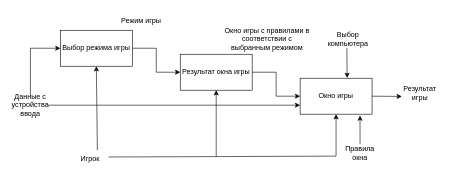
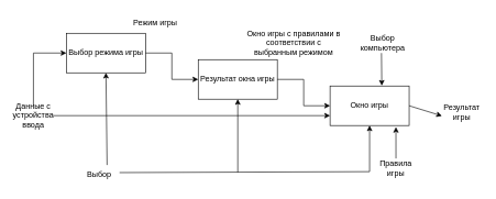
  <mxCell id="0" />
  <mxCell id="1" parent="0" />
  <mxCell id="2" value="Окно игры" style="rounded=0;whiteSpace=wrap;html=1;" vertex="1" parent="1"><mxGeometry x="500" y="130" width="120" height="60" as="geometry" /></mxCell>
  <mxCell id="3" value="Результат окна игры" style="rounded=0;whiteSpace=wrap;html=1;" vertex="1" parent="1"><mxGeometry x="300" y="90" width="120" height="60" as="geometry" /></mxCell>
  <mxCell id="4" value="Выбор режима игры" style="rounded=0;whiteSpace=wrap;html=1;" vertex="1" parent="1"><mxGeometry x="100" y="50" width="120" height="60" as="geometry" /></mxCell>
- <mxCell id="5" value="Результат игры" style="text;html=1;align=center;verticalAlign=middle;whiteSpace=wrap;rounded=0;" vertex="1" parent="1"><mxGeometry x="670" y="140" width="60" height="30" as="geometry" /></mxCell>
+ <mxCell id="5" value="Результат игры" style="text;html=1;align=center;verticalAlign=middle;whiteSpace=wrap;rounded=0;" vertex="1" parent="1"><mxGeometry x="670" y="155" width="60" height="30" as="geometry" /></mxCell>
  <mxCell id="6" value="" style="endArrow=classic;html=1;rounded=0;exitX=1;exitY=0.5;exitDx=0;exitDy=0;entryX=-0.005;entryY=0.68;entryDx=0;entryDy=0;entryPerimeter=0;" edge="1" parent="1" source="2" target="5"><mxGeometry width="50" height="50" relative="1" as="geometry"><mxPoint x="660" y="240" as="sourcePoint" /><mxPoint x="710" y="190" as="targetPoint" /></mxGeometry></mxCell>
- <mxCell id="7" value="Игрок" style="text;html=1;align=center;verticalAlign=middle;whiteSpace=wrap;rounded=0;" vertex="1" parent="1"><mxGeometry x="120" y="250" width="60" height="30" as="geometry" /></mxCell>
+ <mxCell id="7" value="Выбор" style="text;html=1;align=center;verticalAlign=middle;whiteSpace=wrap;rounded=0;" vertex="1" parent="1"><mxGeometry x="120" y="250" width="60" height="30" as="geometry" /></mxCell>
  <mxCell id="8" value="" style="endArrow=classic;html=1;rounded=0;exitX=1;exitY=0.5;exitDx=0;exitDy=0;entryX=0;entryY=0.5;entryDx=0;entryDy=0;" edge="1" parent="1" source="3" target="2"><mxGeometry width="50" height="50" relative="1" as="geometry"><mxPoint x="430" y="280" as="sourcePoint" /><mxPoint x="480" y="230" as="targetPoint" /><Array as="points"><mxPoint x="460" y="120" /><mxPoint x="460" y="160" /></Array></mxGeometry></mxCell>
  <mxCell id="9" value="" style="endArrow=classic;html=1;rounded=0;exitX=1;exitY=0.5;exitDx=0;exitDy=0;entryX=0;entryY=0.5;entryDx=0;entryDy=0;" edge="1" parent="1" source="4" target="3"><mxGeometry width="50" height="50" relative="1" as="geometry"><mxPoint x="300" y="230" as="sourcePoint" /><mxPoint x="350" y="180" as="targetPoint" /><Array as="points"><mxPoint x="260" y="80" /><mxPoint x="260" y="120" /></Array></mxGeometry></mxCell>
  <mxCell id="10" value="Режим игры" style="text;html=1;align=center;verticalAlign=middle;whiteSpace=wrap;rounded=0;" vertex="1" parent="1"><mxGeometry x="200" y="20" width="70" height="30" as="geometry" /></mxCell>
  <mxCell id="11" value="Окно игры с правилами в соответствии с выбранным режимом" style="text;html=1;align=center;verticalAlign=middle;whiteSpace=wrap;rounded=0;" vertex="1" parent="1"><mxGeometry x="370" y="50" width="150" height="30" as="geometry" /></mxCell>
  <mxCell id="12" value="" style="endArrow=classic;html=1;rounded=0;entryX=0.654;entryY=-0.008;entryDx=0;entryDy=0;entryPerimeter=0;" edge="1" parent="1" target="2"><mxGeometry width="50" height="50" relative="1" as="geometry"><mxPoint x="578" y="80" as="sourcePoint" /><mxPoint x="580" y="210" as="targetPoint" /></mxGeometry></mxCell>
  <mxCell id="13" value="Выбор компьютера" style="text;html=1;align=center;verticalAlign=middle;whiteSpace=wrap;rounded=0;" vertex="1" parent="1"><mxGeometry x="550" y="50" width="60" height="30" as="geometry" /></mxCell>
  <mxCell id="14" value="Данные с устройства ввода" style="text;html=1;align=center;verticalAlign=middle;whiteSpace=wrap;rounded=0;" vertex="1" parent="1"><mxGeometry x="20" y="160" width="60" height="30" as="geometry" /></mxCell>
  <mxCell id="15" value="" style="endArrow=classic;html=1;rounded=0;entryX=0;entryY=0.5;entryDx=0;entryDy=0;exitX=0.5;exitY=0;exitDx=0;exitDy=0;" edge="1" parent="1" source="14" target="4"><mxGeometry width="50" height="50" relative="1" as="geometry"><mxPoint x="10" y="290" as="sourcePoint" /><mxPoint x="60" y="240" as="targetPoint" /><Array as="points"><mxPoint x="50" y="80" /></Array></mxGeometry></mxCell>
  <mxCell id="16" value="" style="endArrow=classic;html=1;rounded=0;exitX=1.01;exitY=0.381;exitDx=0;exitDy=0;entryX=0.5;entryY=1;entryDx=0;entryDy=0;exitPerimeter=0;" edge="1" parent="1" source="7" target="2"><mxGeometry width="50" height="50" relative="1" as="geometry"><mxPoint x="260" y="300" as="sourcePoint" /><mxPoint x="310" y="250" as="targetPoint" /><Array as="points"><mxPoint x="560" y="260" /></Array></mxGeometry></mxCell>
  <mxCell id="17" value="" style="endArrow=classic;html=1;rounded=0;entryX=0.5;entryY=1;entryDx=0;entryDy=0;" edge="1" parent="1" target="3"><mxGeometry width="50" height="50" relative="1" as="geometry"><mxPoint x="360" y="261" as="sourcePoint" /><mxPoint x="400" y="300" as="targetPoint" /></mxGeometry></mxCell>
  <mxCell id="18" value="" style="endArrow=classic;html=1;rounded=0;entryX=0.5;entryY=1;entryDx=0;entryDy=0;exitX=0.695;exitY=0;exitDx=0;exitDy=0;exitPerimeter=0;" edge="1" parent="1" source="7" target="4"><mxGeometry width="50" height="50" relative="1" as="geometry"><mxPoint x="180" y="350" as="sourcePoint" /><mxPoint x="230" y="300" as="targetPoint" /></mxGeometry></mxCell>
  <mxCell id="19" value="" style="endArrow=classic;html=1;rounded=0;exitX=1;exitY=0.5;exitDx=0;exitDy=0;entryX=0;entryY=0.75;entryDx=0;entryDy=0;" edge="1" parent="1" source="14" target="2"><mxGeometry width="50" height="50" relative="1" as="geometry"><mxPoint x="70" y="280" as="sourcePoint" /><mxPoint x="120" y="230" as="targetPoint" /></mxGeometry></mxCell>
  <mxCell id="20" value="" style="endArrow=classic;html=1;rounded=0;entryX=0.833;entryY=1.038;entryDx=0;entryDy=0;entryPerimeter=0;" edge="1" parent="1" target="2"><mxGeometry width="50" height="50" relative="1" as="geometry"><mxPoint x="600" y="240" as="sourcePoint" /><mxPoint x="650" y="220" as="targetPoint" /></mxGeometry></mxCell>
- <mxCell id="21" value="Правила окна" style="text;html=1;align=center;verticalAlign=middle;whiteSpace=wrap;rounded=0;" vertex="1" parent="1"><mxGeometry x="570" y="240" width="60" height="30" as="geometry" /></mxCell>
+ <mxCell id="21" value="Правила игры" style="text;html=1;align=center;verticalAlign=middle;whiteSpace=wrap;rounded=0;" vertex="1" parent="1"><mxGeometry x="570" y="240" width="60" height="30" as="geometry" /></mxCell>
